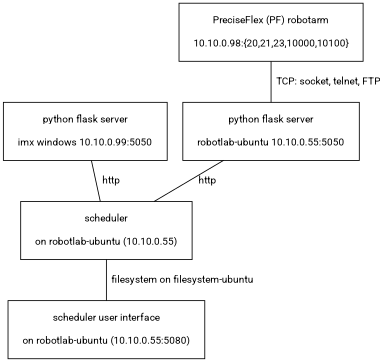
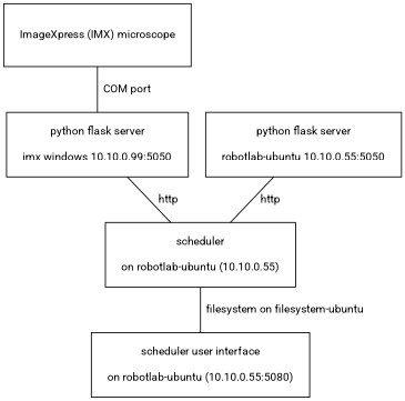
  graph {
    rank=same
    node [fontname=Roboto fontsize=12 margin=0.2 shape=box]
    edge [fontname=Roboto fontsize=12]
+   n1 [label=< <BR/> ImageXpress (IMX) microscope <BR/> >]
    n2 [label=< python flask server <BR/><BR/> imx windows 10.10.0.99:5050 >]
    n3 [label=< scheduler <BR/><BR/> on robotlab-ubuntu (10.10.0.55) >]
-   n4 [label=< PreciseFlex (PF) robotarm <BR/><BR/> 10.10.0.98:{20,21,23,10000,10100} >]
    n5 [label=< python flask server <BR/><BR/> robotlab-ubuntu 10.10.0.55:5050 >]
    n6 [label=< scheduler user interface <BR/><BR/> on robotlab-ubuntu (10.10.0.55:5080) >]
+   n1 -- n2 [label="  COM port"]
    n2 -- n3 [label="  http"]
    n3 -- n6 [label="  filesystem on filesystem-ubuntu"]
-   n4 -- n5 [label="  TCP: socket, telnet, FTP"]
    n5 -- n3 [label="  http"]
  }
